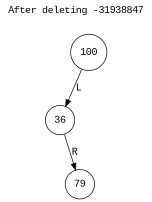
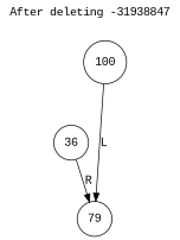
  digraph {
    fontname="Liberation Mono"
    label="After deleting -31938847"
    labelloc=t
    node [fontname="Liberation Mono" shape=circle]
    edge [fontname="Liberation Mono"]
    100
    36
    79
-   100 -> 36 [label=L]
+   100 -> 79 [label=L]
    36 -> 79 [label=R]
  }
